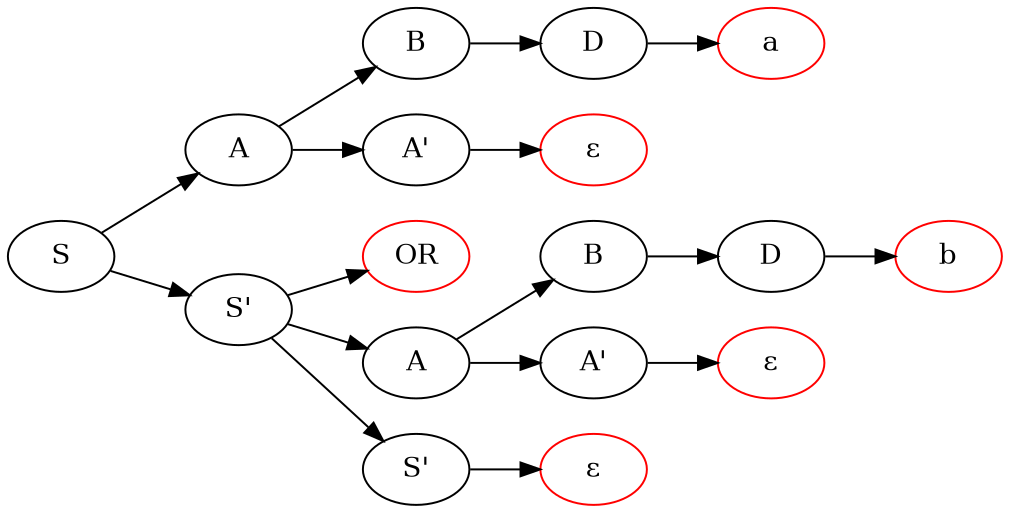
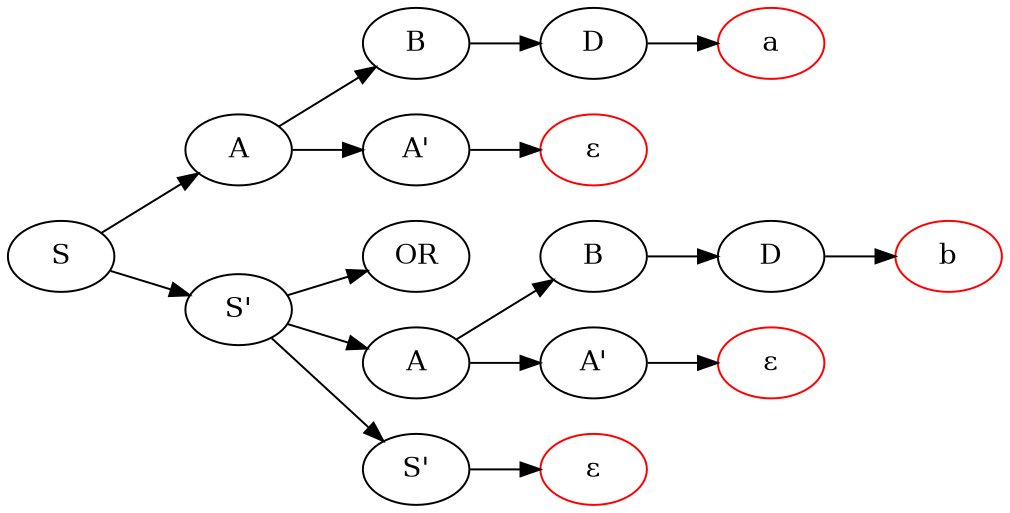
  digraph {
    rankdir=LR
    n1 [label=S]
    n2 [label=A]
    n3 [label="S'"]
    n4 [label=B]
    n5 [label="A'"]
    n6 [label=D]
    n7 [color=red label=a]
    n8 [color=red label="ε"]
-   n9 [color=red label=OR]
+   n9 [color=black label=OR]
    n10 [label=A]
    n11 [label="S'"]
    n12 [label=B]
    n13 [label="A'"]
    n14 [label=D]
    n15 [color=red label=b]
    n16 [color=red label="ε"]
    n17 [color=red label="ε"]
    n1 -> n2
    n1 -> n3
    n2 -> n4
    n2 -> n5
    n3 -> n9
    n3 -> n10
    n3 -> n11
    n4 -> n6
    n5 -> n8
    n6 -> n7
    n10 -> n12
    n10 -> n13
    n11 -> n17
    n12 -> n14
    n13 -> n16
    n14 -> n15
  }
